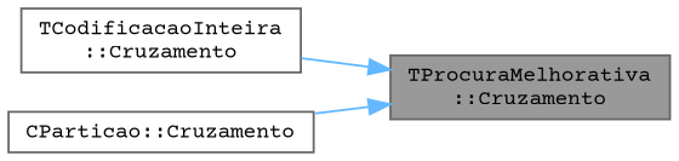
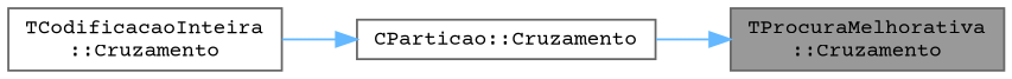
  digraph {
    fontname="Courier Prime"
    rankdir=RL
    node [color=grey40 fillcolor=white fontname="Courier Prime" fontsize=10 shape=box style=filled]
    edge [color=steelblue1 dir=back fontname="Courier Prime" fontsize=10 labelfontname=Helvetica labelfontsize=10 style=solid]
    n1 [color=gray40 fillcolor=grey60 fontcolor=black height=0.2 label="TProcuraMelhorativa\l::Cruzamento" width=0.4]
    n2 [height=0.2 label="TCodificacaoInteira\l::Cruzamento" width=0.4]
    n3 [height=0.2 label="CParticao::Cruzamento" width=0.4]
-   n1 -> n2
+   n3 -> n2
    n1 -> n3
  }
